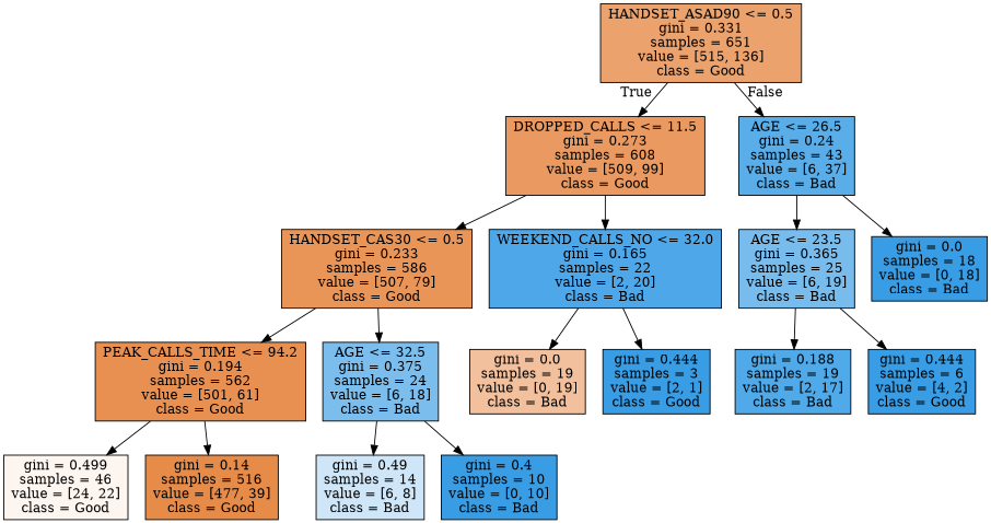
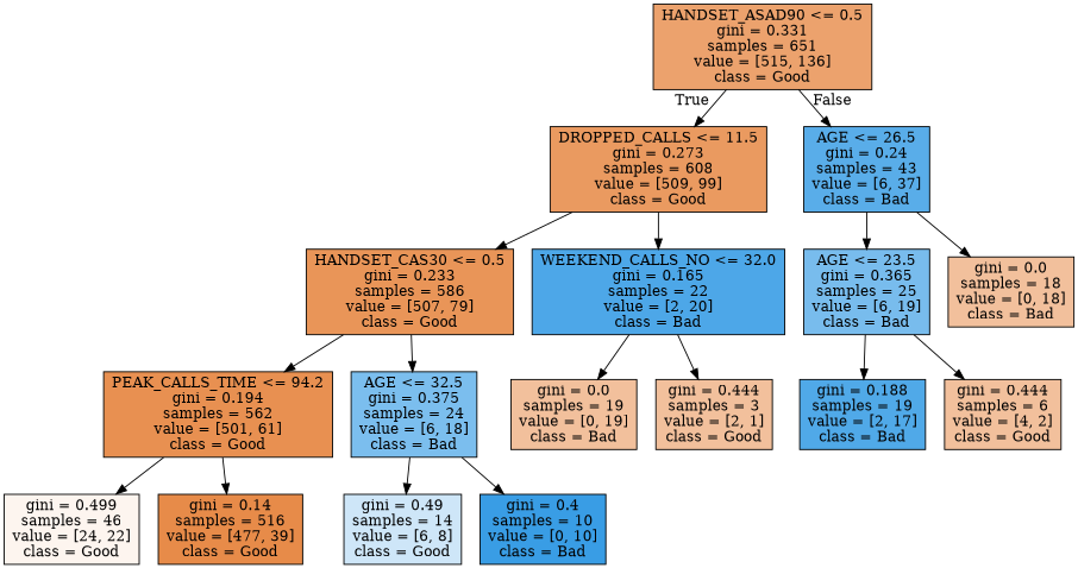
  digraph {
    node [color=black fillcolor="#f2c09c" shape=box style=filled]
    n1 [fillcolor="#eca26d" label="HANDSET_ASAD90 <= 0.5\ngini = 0.331\nsamples = 651\nvalue = [515, 136]\nclass = Good"]
    n2 [fillcolor="#ea9a60" label="DROPPED_CALLS <= 11.5\ngini = 0.273\nsamples = 608\nvalue = [509, 99]\nclass = Good"]
    n3 [fillcolor="#59ade9" label="AGE <= 26.5\ngini = 0.24\nsamples = 43\nvalue = [6, 37]\nclass = Bad"]
    n4 [fillcolor="#e99558" label="HANDSET_CAS30 <= 0.5\ngini = 0.233\nsamples = 586\nvalue = [507, 79]\nclass = Good"]
    n5 [fillcolor="#4da7e8" label="WEEKEND_CALLS_NO <= 32.0\ngini = 0.165\nsamples = 22\nvalue = [2, 20]\nclass = Bad"]
    n6 [fillcolor="#78bced" label="AGE <= 23.5\ngini = 0.365\nsamples = 25\nvalue = [6, 19]\nclass = Bad"]
-   n7 [fillcolor="#399de5" label="gini = 0.0\nsamples = 18\nvalue = [0, 18]\nclass = Bad"]
+   n7 [label="gini = 0.0\nsamples = 18\nvalue = [0, 18]\nclass = Bad"]
    n8 [fillcolor="#e89051" label="PEAK_CALLS_TIME <= 94.2\ngini = 0.194\nsamples = 562\nvalue = [501, 61]\nclass = Good"]
    n9 [fillcolor="#7bbeee" label="AGE <= 32.5\ngini = 0.375\nsamples = 24\nvalue = [6, 18]\nclass = Bad"]
    n10 [label="gini = 0.0\nsamples = 19\nvalue = [0, 19]\nclass = Bad"]
-   n11 [fillcolor="#399de5" label="gini = 0.444\nsamples = 3\nvalue = [2, 1]\nclass = Good"]
+   n11 [label="gini = 0.444\nsamples = 3\nvalue = [2, 1]\nclass = Good"]
    n12 [fillcolor="#fdf5ef" label="gini = 0.499\nsamples = 46\nvalue = [24, 22]\nclass = Good"]
    n13 [fillcolor="#e78b49" label="gini = 0.14\nsamples = 516\nvalue = [477, 39]\nclass = Good"]
-   n14 [fillcolor="#cee6f8" label="gini = 0.49\nsamples = 14\nvalue = [6, 8]\nclass = Bad"]
+   n14 [fillcolor="#cee6f8" label="gini = 0.49\nsamples = 14\nvalue = [6, 8]\nclass = Good"]
    n15 [fillcolor="#399de5" label="gini = 0.4\nsamples = 10\nvalue = [0, 10]\nclass = Bad"]
    n16 [fillcolor="#50a9e8" label="gini = 0.188\nsamples = 19\nvalue = [2, 17]\nclass = Bad"]
-   n17 [fillcolor="#399de5" label="gini = 0.444\nsamples = 6\nvalue = [4, 2]\nclass = Good"]
+   n17 [label="gini = 0.444\nsamples = 6\nvalue = [4, 2]\nclass = Good"]
    n1 -> n2 [headlabel=True labelangle=45 labeldistance=2.5]
    n1 -> n3 [headlabel=False labelangle=-45 labeldistance=2.5]
    n2 -> n4
    n2 -> n5
    n3 -> n6
    n3 -> n7
    n4 -> n8
    n4 -> n9
    n5 -> n10
    n5 -> n11
    n6 -> n16
    n6 -> n17
    n8 -> n12
    n8 -> n13
    n9 -> n14
    n9 -> n15
  }
